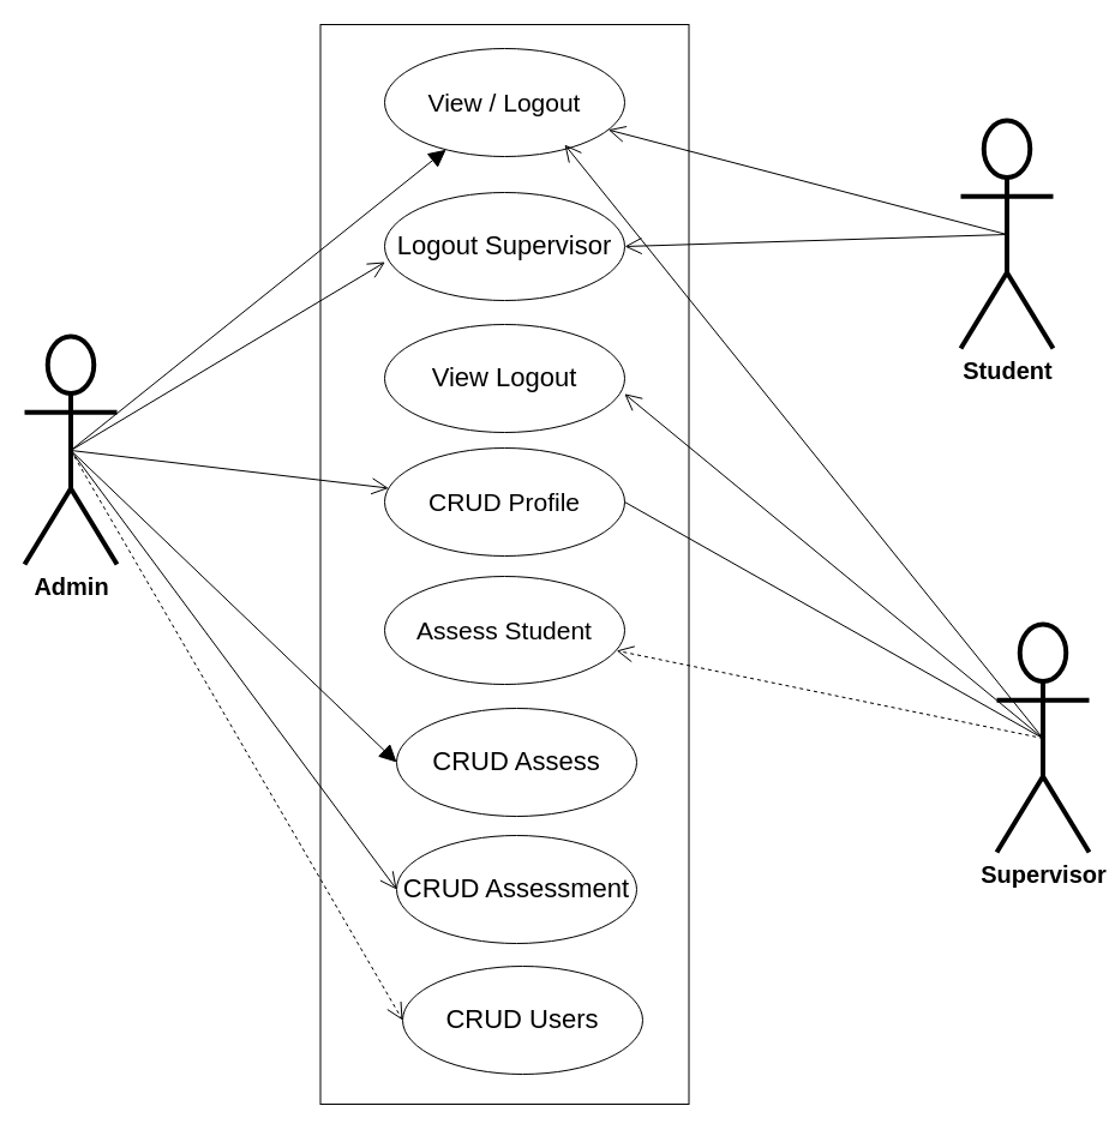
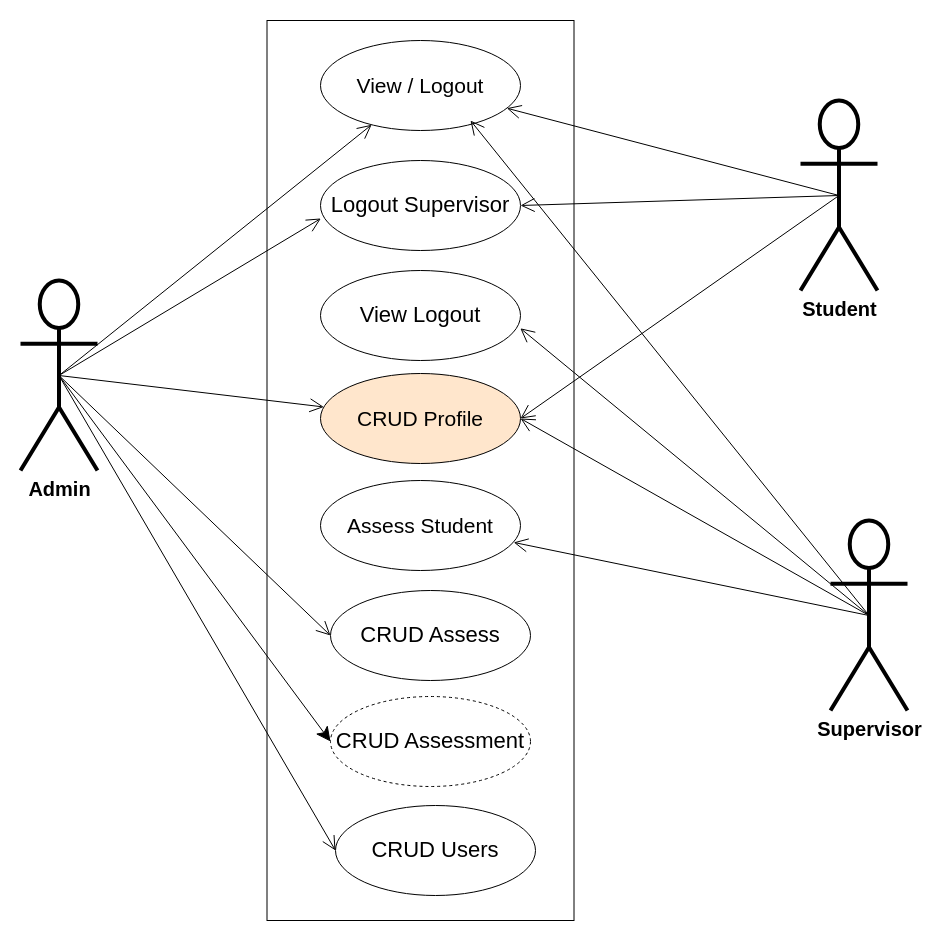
  <mxCell id="0" />
  <mxCell id="1" parent="0" />
  <mxCell id="2" value="" style="rounded=0;whiteSpace=wrap;html=1;" parent="1" vertex="1"><mxGeometry x="266.5" y="20" width="307" height="900" as="geometry" /></mxCell>
  <mxCell id="3" value="&lt;font size=&quot;1&quot;&gt;&lt;b style=&quot;font-size: 20px&quot;&gt;Admin&lt;/b&gt;&lt;/font&gt;" style="shape=umlActor;verticalLabelPosition=bottom;verticalAlign=top;html=1;strokeWidth=4;" parent="1" vertex="1"><mxGeometry x="20" y="280" width="77" height="190" as="geometry" /></mxCell>
  <mxCell id="4" value="&lt;font style=&quot;font-size: 21px&quot;&gt;View / Logout&lt;/font&gt;" style="ellipse;whiteSpace=wrap;html=1;" parent="1" vertex="1"><mxGeometry x="320" y="40" width="200" height="90" as="geometry" /></mxCell>
  <mxCell id="5" value="&lt;span style=&quot;font-size: 20px&quot;&gt;&lt;b&gt;Student&lt;/b&gt;&lt;/span&gt;" style="shape=umlActor;verticalLabelPosition=bottom;verticalAlign=top;html=1;strokeWidth=4;" parent="1" vertex="1"><mxGeometry x="800" y="100" width="77" height="190" as="geometry" /></mxCell>
- <mxCell id="6" value="&lt;font style=&quot;font-size: 21px&quot;&gt;CRUD Profile&lt;/font&gt;" style="ellipse;whiteSpace=wrap;html=1;" parent="1" vertex="1"><mxGeometry x="320" y="373" width="200" height="90" as="geometry" /></mxCell>
+ <mxCell id="6" value="&lt;font style=&quot;font-size: 21px&quot;&gt;CRUD Profile&lt;/font&gt;" style="ellipse;whiteSpace=wrap;html=1;fillColor=#ffe6cc;" parent="1" vertex="1"><mxGeometry x="320" y="373" width="200" height="90" as="geometry" /></mxCell>
  <mxCell id="7" value="&lt;span style=&quot;font-size: 22px&quot;&gt;Logout Supervisor&lt;/span&gt;" style="ellipse;whiteSpace=wrap;html=1;" parent="1" vertex="1"><mxGeometry x="320" y="160" width="200" height="90" as="geometry" /></mxCell>
- <mxCell id="8" value="&lt;span style=&quot;font-size: 22px&quot;&gt;CRUD Assessment&lt;/span&gt;" style="ellipse;whiteSpace=wrap;html=1;" parent="1" vertex="1"><mxGeometry x="330" y="696" width="200" height="90" as="geometry" /></mxCell>
+ <mxCell id="8" value="&lt;span style=&quot;font-size: 22px&quot;&gt;CRUD Assessment&lt;/span&gt;" style="ellipse;whiteSpace=wrap;html=1;dashed=1;" parent="1" vertex="1"><mxGeometry x="330" y="696" width="200" height="90" as="geometry" /></mxCell>
  <mxCell id="9" value="&lt;span style=&quot;font-size: 21px&quot;&gt;Assess Student&lt;/span&gt;" style="ellipse;whiteSpace=wrap;html=1;" parent="1" vertex="1"><mxGeometry x="320" y="480" width="200" height="90" as="geometry" /></mxCell>
- <mxCell id="10" value="" style="endArrow=block;endFill=1;endSize=12;html=1;exitX=0.5;exitY=0.5;exitDx=0;exitDy=0;exitPerimeter=0;" parent="1" source="3" target="4" edge="1"><mxGeometry width="160" relative="1" as="geometry"><mxPoint x="310" y="400" as="sourcePoint" /><mxPoint x="470" y="400" as="targetPoint" /></mxGeometry></mxCell>
+ <mxCell id="10" value="" style="endArrow=open;endFill=1;endSize=12;html=1;exitX=0.5;exitY=0.5;exitDx=0;exitDy=0;exitPerimeter=0;" parent="1" source="3" target="4" edge="1"><mxGeometry width="160" relative="1" as="geometry"><mxPoint x="310" y="400" as="sourcePoint" /><mxPoint x="470" y="400" as="targetPoint" /></mxGeometry></mxCell>
  <mxCell id="11" value="" style="endArrow=open;endFill=1;endSize=12;html=1;exitX=0.5;exitY=0.5;exitDx=0;exitDy=0;exitPerimeter=0;" parent="1" source="3" target="6" edge="1"><mxGeometry width="160" relative="1" as="geometry"><mxPoint x="51.5" y="365" as="sourcePoint" /><mxPoint x="373.712" y="152.194" as="targetPoint" /></mxGeometry></mxCell>
  <mxCell id="12" value="" style="endArrow=open;endFill=1;endSize=12;html=1;entryX=0.002;entryY=0.644;entryDx=0;entryDy=0;entryPerimeter=0;exitX=0.5;exitY=0.5;exitDx=0;exitDy=0;exitPerimeter=0;" parent="1" source="3" target="7" edge="1"><mxGeometry width="160" relative="1" as="geometry"><mxPoint x="40" y="360" as="sourcePoint" /><mxPoint x="330.043" y="366.315" as="targetPoint" /></mxGeometry></mxCell>
- <mxCell id="13" value="" style="endArrow=open;endFill=1;endSize=12;html=1;entryX=0;entryY=0.5;entryDx=0;entryDy=0;exitX=0.5;exitY=0.5;exitDx=0;exitDy=0;exitPerimeter=0;" parent="1" source="3" target="8" edge="1"><mxGeometry width="160" relative="1" as="geometry"><mxPoint x="140" y="540" as="sourcePoint" /><mxPoint x="330.4" y="497.96" as="targetPoint" /></mxGeometry></mxCell>
+ <mxCell id="13" value="" style="endArrow=classic;endFill=1;endSize=12;html=1;entryX=0;entryY=0.5;entryDx=0;entryDy=0;exitX=0.5;exitY=0.5;exitDx=0;exitDy=0;exitPerimeter=0;" parent="1" source="3" target="8" edge="1"><mxGeometry width="160" relative="1" as="geometry"><mxPoint x="140" y="540" as="sourcePoint" /><mxPoint x="330.4" y="497.96" as="targetPoint" /></mxGeometry></mxCell>
  <mxCell id="14" value="" style="endArrow=open;endFill=1;endSize=12;html=1;exitX=0.5;exitY=0.5;exitDx=0;exitDy=0;exitPerimeter=0;" parent="1" source="5" target="4" edge="1"><mxGeometry width="160" relative="1" as="geometry"><mxPoint x="51.5" y="365" as="sourcePoint" /><mxPoint x="330" y="615" as="targetPoint" /></mxGeometry></mxCell>
  <mxCell id="15" value="" style="endArrow=open;endFill=1;endSize=12;html=1;exitX=0.5;exitY=0.5;exitDx=0;exitDy=0;exitPerimeter=0;entryX=1;entryY=0.5;entryDx=0;entryDy=0;" parent="1" source="5" target="7" edge="1"><mxGeometry width="160" relative="1" as="geometry"><mxPoint x="700" y="390" as="sourcePoint" /><mxPoint x="482.425" y="153.321" as="targetPoint" /></mxGeometry></mxCell>
  <mxCell id="16" value="&lt;font style=&quot;font-size: 22px&quot;&gt;CRUD Assess&lt;/font&gt;" style="ellipse;whiteSpace=wrap;html=1;" parent="1" vertex="1"><mxGeometry x="330" y="590" width="200" height="90" as="geometry" /></mxCell>
- <mxCell id="17" value="" style="endArrow=block;endFill=1;endSize=12;html=1;exitX=0.5;exitY=0.5;exitDx=0;exitDy=0;exitPerimeter=0;entryX=0;entryY=0.5;entryDx=0;entryDy=0;" parent="1" source="3" target="16" edge="1"><mxGeometry width="160" relative="1" as="geometry"><mxPoint x="50" y="370" as="sourcePoint" /><mxPoint x="330.031" y="366.127" as="targetPoint" /></mxGeometry></mxCell>
+ <mxCell id="17" value="" style="endArrow=open;endFill=1;endSize=12;html=1;exitX=0.5;exitY=0.5;exitDx=0;exitDy=0;exitPerimeter=0;entryX=0;entryY=0.5;entryDx=0;entryDy=0;" parent="1" source="3" target="16" edge="1"><mxGeometry width="160" relative="1" as="geometry"><mxPoint x="50" y="370" as="sourcePoint" /><mxPoint x="330.031" y="366.127" as="targetPoint" /></mxGeometry></mxCell>
  <mxCell id="18" value="&lt;span style=&quot;font-size: 22px&quot;&gt;View Logout&lt;/span&gt;" style="ellipse;whiteSpace=wrap;html=1;" parent="1" vertex="1"><mxGeometry x="320" y="270" width="200" height="90" as="geometry" /></mxCell>
  <mxCell id="19" value="" style="endArrow=open;endFill=1;endSize=12;html=1;entryX=0.999;entryY=0.642;entryDx=0;entryDy=0;entryPerimeter=0;exitX=0.5;exitY=0.5;exitDx=0;exitDy=0;exitPerimeter=0;" parent="1" source="20" target="18" edge="1"><mxGeometry width="160" relative="1" as="geometry"><mxPoint x="750" y="340" as="sourcePoint" /><mxPoint x="620" y="380" as="targetPoint" /></mxGeometry></mxCell>
  <mxCell id="20" value="&lt;span style=&quot;font-size: 20px&quot;&gt;&lt;b&gt;Supervisor&lt;/b&gt;&lt;/span&gt;" style="shape=umlActor;verticalLabelPosition=bottom;verticalAlign=top;html=1;strokeWidth=4;" vertex="1" parent="1"><mxGeometry x="830" y="520" width="77" height="190" as="geometry" /></mxCell>
  <mxCell id="21" value="" style="endArrow=open;endFill=1;endSize=12;html=1;entryX=0.75;entryY=0.889;entryDx=0;entryDy=0;entryPerimeter=0;exitX=0.5;exitY=0.5;exitDx=0;exitDy=0;exitPerimeter=0;" edge="1" parent="1" source="20" target="4"><mxGeometry width="160" relative="1" as="geometry"><mxPoint x="928.5" y="215" as="sourcePoint" /><mxPoint x="520" y="319.96" as="targetPoint" /></mxGeometry></mxCell>
- <mxCell id="22" value="" style="endArrow=none;endFill=1;endSize=12;html=1;entryX=1;entryY=0.5;entryDx=0;entryDy=0;exitX=0.5;exitY=0.5;exitDx=0;exitDy=0;exitPerimeter=0;" edge="1" parent="1" source="20" target="6"><mxGeometry width="160" relative="1" as="geometry"><mxPoint x="928.5" y="545" as="sourcePoint" /><mxPoint x="480" y="130.01" as="targetPoint" /></mxGeometry></mxCell>
- <mxCell id="23" value="" style="endArrow=open;endFill=1;endSize=12;html=1;exitX=0.5;exitY=0.5;exitDx=0;exitDy=0;exitPerimeter=0;entryX=0.966;entryY=0.688;entryDx=0;entryDy=0;entryPerimeter=0;dashed=1;" edge="1" parent="1" source="20" target="9"><mxGeometry width="160" relative="1" as="geometry"><mxPoint x="770" y="630" as="sourcePoint" /><mxPoint x="530" y="428" as="targetPoint" /></mxGeometry></mxCell>
+ <mxCell id="22" value="" style="endArrow=open;endFill=1;endSize=12;html=1;entryX=1;entryY=0.5;entryDx=0;entryDy=0;exitX=0.5;exitY=0.5;exitDx=0;exitDy=0;exitPerimeter=0;" edge="1" parent="1" source="20" target="6"><mxGeometry width="160" relative="1" as="geometry"><mxPoint x="928.5" y="545" as="sourcePoint" /><mxPoint x="480" y="130.01" as="targetPoint" /></mxGeometry></mxCell>
+ <mxCell id="23" value="" style="endArrow=open;endFill=1;endSize=12;html=1;exitX=0.5;exitY=0.5;exitDx=0;exitDy=0;exitPerimeter=0;entryX=0.966;entryY=0.688;entryDx=0;entryDy=0;entryPerimeter=0;" edge="1" parent="1" source="20" target="9"><mxGeometry width="160" relative="1" as="geometry"><mxPoint x="770" y="630" as="sourcePoint" /><mxPoint x="530" y="428" as="targetPoint" /></mxGeometry></mxCell>
+ <mxCell id="24" value="" style="endArrow=open;endFill=1;endSize=12;html=1;entryX=1;entryY=0.5;entryDx=0;entryDy=0;exitX=0.5;exitY=0.5;exitDx=0;exitDy=0;exitPerimeter=0;" edge="1" parent="1" source="5" target="6"><mxGeometry width="160" relative="1" as="geometry"><mxPoint x="928.5" y="545" as="sourcePoint" /><mxPoint x="530" y="428" as="targetPoint" /></mxGeometry></mxCell>
  <mxCell id="25" value="&lt;span style=&quot;font-size: 22px&quot;&gt;CRUD Users&lt;/span&gt;" style="ellipse;whiteSpace=wrap;html=1;" vertex="1" parent="1"><mxGeometry x="335" y="805" width="200" height="90" as="geometry" /></mxCell>
- <mxCell id="26" value="" style="endArrow=open;endFill=1;endSize=12;html=1;entryX=0;entryY=0.5;entryDx=0;entryDy=0;exitX=0.5;exitY=0.5;exitDx=0;exitDy=0;exitPerimeter=0;dashed=1;" edge="1" parent="1" source="3" target="25"><mxGeometry width="160" relative="1" as="geometry"><mxPoint x="68.5" y="415" as="sourcePoint" /><mxPoint x="340" y="751" as="targetPoint" /></mxGeometry></mxCell>
+ <mxCell id="26" value="" style="endArrow=open;endFill=1;endSize=12;html=1;entryX=0;entryY=0.5;entryDx=0;entryDy=0;exitX=0.5;exitY=0.5;exitDx=0;exitDy=0;exitPerimeter=0;" edge="1" parent="1" source="3" target="25"><mxGeometry width="160" relative="1" as="geometry"><mxPoint x="68.5" y="415" as="sourcePoint" /><mxPoint x="340" y="751" as="targetPoint" /></mxGeometry></mxCell>
